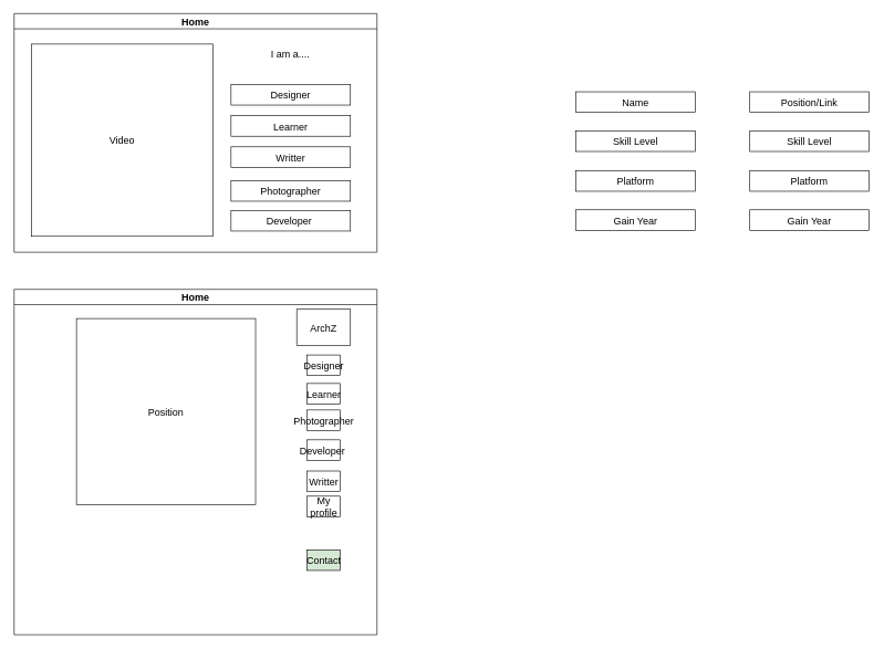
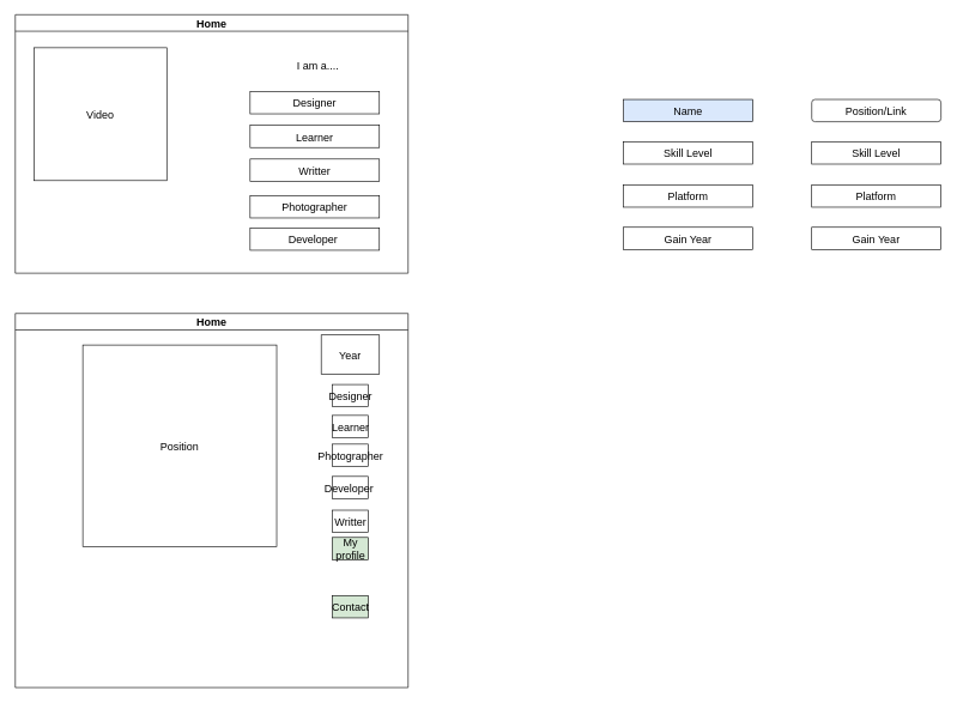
  <mxCell id="0" />
  <mxCell id="1" parent="0" />
  <mxCell id="2" value="Home" style="swimlane;fontSize=15;" parent="1" vertex="1"><mxGeometry x="20" y="20" width="547" height="360" as="geometry" /></mxCell>
- <mxCell id="3" value="I am a...." style="text;html=1;align=center;verticalAlign=middle;resizable=0;points=[];autosize=1;strokeColor=none;fillColor=none;fontSize=15;" parent="2" vertex="1"><mxGeometry x="382" y="49" width="68" height="22" as="geometry" /></mxCell>
+ <mxCell id="3" value="I am a...." style="text;html=1;align=center;verticalAlign=middle;resizable=0;points=[];autosize=1;strokeColor=none;fillColor=none;fontSize=15;" parent="2" vertex="1"><mxGeometry x="387" y="59" width="68" height="22" as="geometry" /></mxCell>
  <mxCell id="4" value="Designer" style="rounded=0;whiteSpace=wrap;html=1;fontSize=15;" parent="2" vertex="1"><mxGeometry x="327" y="107" width="180" height="31" as="geometry" /></mxCell>
  <mxCell id="5" value="Learner" style="rounded=0;whiteSpace=wrap;html=1;fontSize=15;" parent="2" vertex="1"><mxGeometry x="327" y="154" width="180" height="31" as="geometry" /></mxCell>
  <mxCell id="6" value="Writter" style="rounded=0;whiteSpace=wrap;html=1;fontSize=15;" parent="2" vertex="1"><mxGeometry x="327" y="201" width="180" height="31" as="geometry" /></mxCell>
  <mxCell id="7" value="Photographer" style="rounded=0;whiteSpace=wrap;html=1;fontSize=15;" parent="2" vertex="1"><mxGeometry x="327" y="252" width="180" height="31" as="geometry" /></mxCell>
  <mxCell id="8" value="Developer&amp;nbsp;" style="rounded=0;whiteSpace=wrap;html=1;fontSize=15;" parent="2" vertex="1"><mxGeometry x="327" y="297" width="180" height="31" as="geometry" /></mxCell>
- <mxCell id="9" value="Video" style="rounded=0;whiteSpace=wrap;html=1;fontSize=15;" parent="2" vertex="1"><mxGeometry x="26" y="46" width="274" height="290" as="geometry" /></mxCell>
+ <mxCell id="9" value="Video" style="rounded=0;whiteSpace=wrap;html=1;fontSize=15;" parent="2" vertex="1"><mxGeometry x="26" y="46" width="185" height="185" as="geometry" /></mxCell>
  <mxCell id="10" value="Home" style="swimlane;fontSize=15;" parent="1" vertex="1"><mxGeometry x="20" y="436" width="547" height="521" as="geometry" /></mxCell>
  <mxCell id="11" value="Designer" style="rounded=0;whiteSpace=wrap;html=1;fontSize=15;" parent="10" vertex="1"><mxGeometry x="441.5" y="99" width="50" height="31" as="geometry" /></mxCell>
  <mxCell id="12" value="Learner" style="rounded=0;whiteSpace=wrap;html=1;fontSize=15;" parent="10" vertex="1"><mxGeometry x="441.5" y="142" width="50" height="31" as="geometry" /></mxCell>
  <mxCell id="13" value="Writter" style="rounded=0;whiteSpace=wrap;html=1;fontSize=15;" parent="10" vertex="1"><mxGeometry x="441.5" y="274" width="50" height="31" as="geometry" /></mxCell>
  <mxCell id="14" value="Developer&amp;nbsp;" style="rounded=0;whiteSpace=wrap;html=1;fontSize=15;" parent="10" vertex="1"><mxGeometry x="441.5" y="227" width="50" height="31" as="geometry" /></mxCell>
- <mxCell id="15" value="ArchZ" style="rounded=0;whiteSpace=wrap;html=1;fontSize=15;" parent="10" vertex="1"><mxGeometry x="426" y="30" width="81" height="55" as="geometry" /></mxCell>
+ <mxCell id="15" value="Year" style="rounded=0;whiteSpace=wrap;html=1;fontSize=15;" parent="10" vertex="1"><mxGeometry x="426" y="30" width="81" height="55" as="geometry" /></mxCell>
  <mxCell id="16" value="Photographer" style="rounded=0;whiteSpace=wrap;html=1;fontSize=15;" parent="10" vertex="1"><mxGeometry x="441.5" y="182" width="50" height="31" as="geometry" /></mxCell>
  <mxCell id="17" value="Position" style="rounded=0;whiteSpace=wrap;html=1;fontSize=15;" parent="10" vertex="1"><mxGeometry x="94" y="44" width="270" height="281" as="geometry" /></mxCell>
- <mxCell id="18" value="My profile" style="rounded=0;whiteSpace=wrap;html=1;fontSize=15;" parent="10" vertex="1"><mxGeometry x="441.5" y="312" width="50" height="31" as="geometry" /></mxCell>
+ <mxCell id="18" value="My profile" style="rounded=0;whiteSpace=wrap;html=1;fontSize=15;fillColor=#d5e8d4;" parent="10" vertex="1"><mxGeometry x="441.5" y="312" width="50" height="31" as="geometry" /></mxCell>
  <mxCell id="19" value="Contact" style="rounded=0;whiteSpace=wrap;html=1;fontSize=15;fillColor=#d5e8d4;" parent="10" vertex="1"><mxGeometry x="441.5" y="393" width="50" height="31" as="geometry" /></mxCell>
- <mxCell id="20" value="Name" style="rounded=0;whiteSpace=wrap;html=1;fontSize=15;" parent="1" vertex="1"><mxGeometry x="867" y="138" width="180" height="31" as="geometry" /></mxCell>
+ <mxCell id="20" value="Name" style="rounded=0;whiteSpace=wrap;html=1;fontSize=15;fillColor=#dae8fc;" parent="1" vertex="1"><mxGeometry x="867" y="138" width="180" height="31" as="geometry" /></mxCell>
  <mxCell id="21" value="Skill Level" style="rounded=0;whiteSpace=wrap;html=1;fontSize=15;" parent="1" vertex="1"><mxGeometry x="867" y="197" width="180" height="31" as="geometry" /></mxCell>
  <mxCell id="22" value="Platform" style="rounded=0;whiteSpace=wrap;html=1;fontSize=15;" parent="1" vertex="1"><mxGeometry x="867" y="257" width="180" height="31" as="geometry" /></mxCell>
  <mxCell id="23" value="Gain Year" style="rounded=0;whiteSpace=wrap;html=1;fontSize=15;" parent="1" vertex="1"><mxGeometry x="867" y="316" width="180" height="31" as="geometry" /></mxCell>
- <mxCell id="24" value="Position/Link" style="rounded=0;whiteSpace=wrap;html=1;fontSize=15;" vertex="1" parent="1"><mxGeometry x="1129" y="138" width="180" height="31" as="geometry" /></mxCell>
+ <mxCell id="24" value="Position/Link" style="whiteSpace=wrap;html=1;fontSize=15;rounded=1;" vertex="1" parent="1"><mxGeometry x="1129" y="138" width="180" height="31" as="geometry" /></mxCell>
  <mxCell id="25" value="Skill Level" style="rounded=0;whiteSpace=wrap;html=1;fontSize=15;" vertex="1" parent="1"><mxGeometry x="1129" y="197" width="180" height="31" as="geometry" /></mxCell>
  <mxCell id="26" value="Platform" style="rounded=0;whiteSpace=wrap;html=1;fontSize=15;" vertex="1" parent="1"><mxGeometry x="1129" y="257" width="180" height="31" as="geometry" /></mxCell>
  <mxCell id="27" value="Gain Year" style="rounded=0;whiteSpace=wrap;html=1;fontSize=15;" vertex="1" parent="1"><mxGeometry x="1129" y="316" width="180" height="31" as="geometry" /></mxCell>
